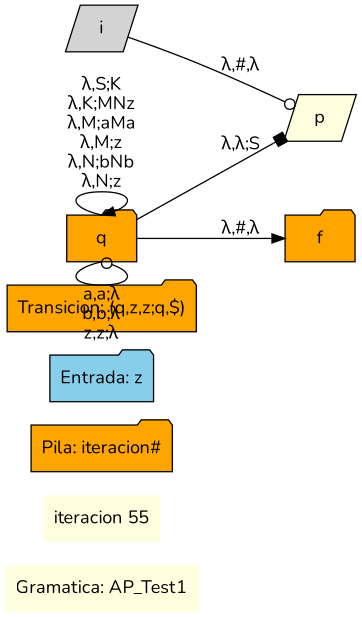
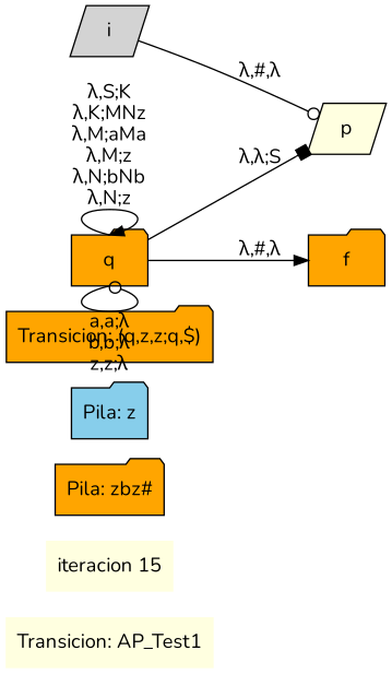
  digraph {
    fontname=Nunito
    rankdir=LR
    node [fillcolor=orange fontname=Nunito shape=folder style=filled]
    edge [arrowhead=odot fontname=Nunito]
-   n1 [fillcolor=lightyellow label="Gramatica: AP_Test1" shape=plaintext]
-   n2 [fillcolor=lightyellow label="iteracion 55" shape=plaintext]
-   n3 [label="Pila: iteracion#"]
-   n4 [fillcolor=skyblue label="Entrada: z"]
+   n1 [fillcolor=lightyellow label="Transicion: AP_Test1" shape=plaintext]
+   n2 [fillcolor=lightyellow label="iteracion 15" shape=plaintext]
+   n3 [label="Pila: zbz#"]
+   n4 [fillcolor=skyblue label="Pila: z"]
    n5 [label="Transicion: (q,z,z;q,$)"]
    i [fillcolor=lightgrey shape=parallelogram]
    p [fillcolor=lightyellow shape=parallelogram]
    q
    f
    i -> p [label="λ,#,λ"]
    q -> p [arrowhead=box label="λ,λ;S"]
    q -> q [arrowhead=normal headport=n label="λ,S;K\nλ,K;MNz\nλ,M;aMa\nλ,M;z\nλ,N;bNb\nλ,N;z\n" tailport=n]
    q -> q [headport=s label="a,a;λ\nb,b;λ\nz,z;λ\n" tailport=s]
    q -> f [arrowhead=normal label="λ,#,λ"]
  }
